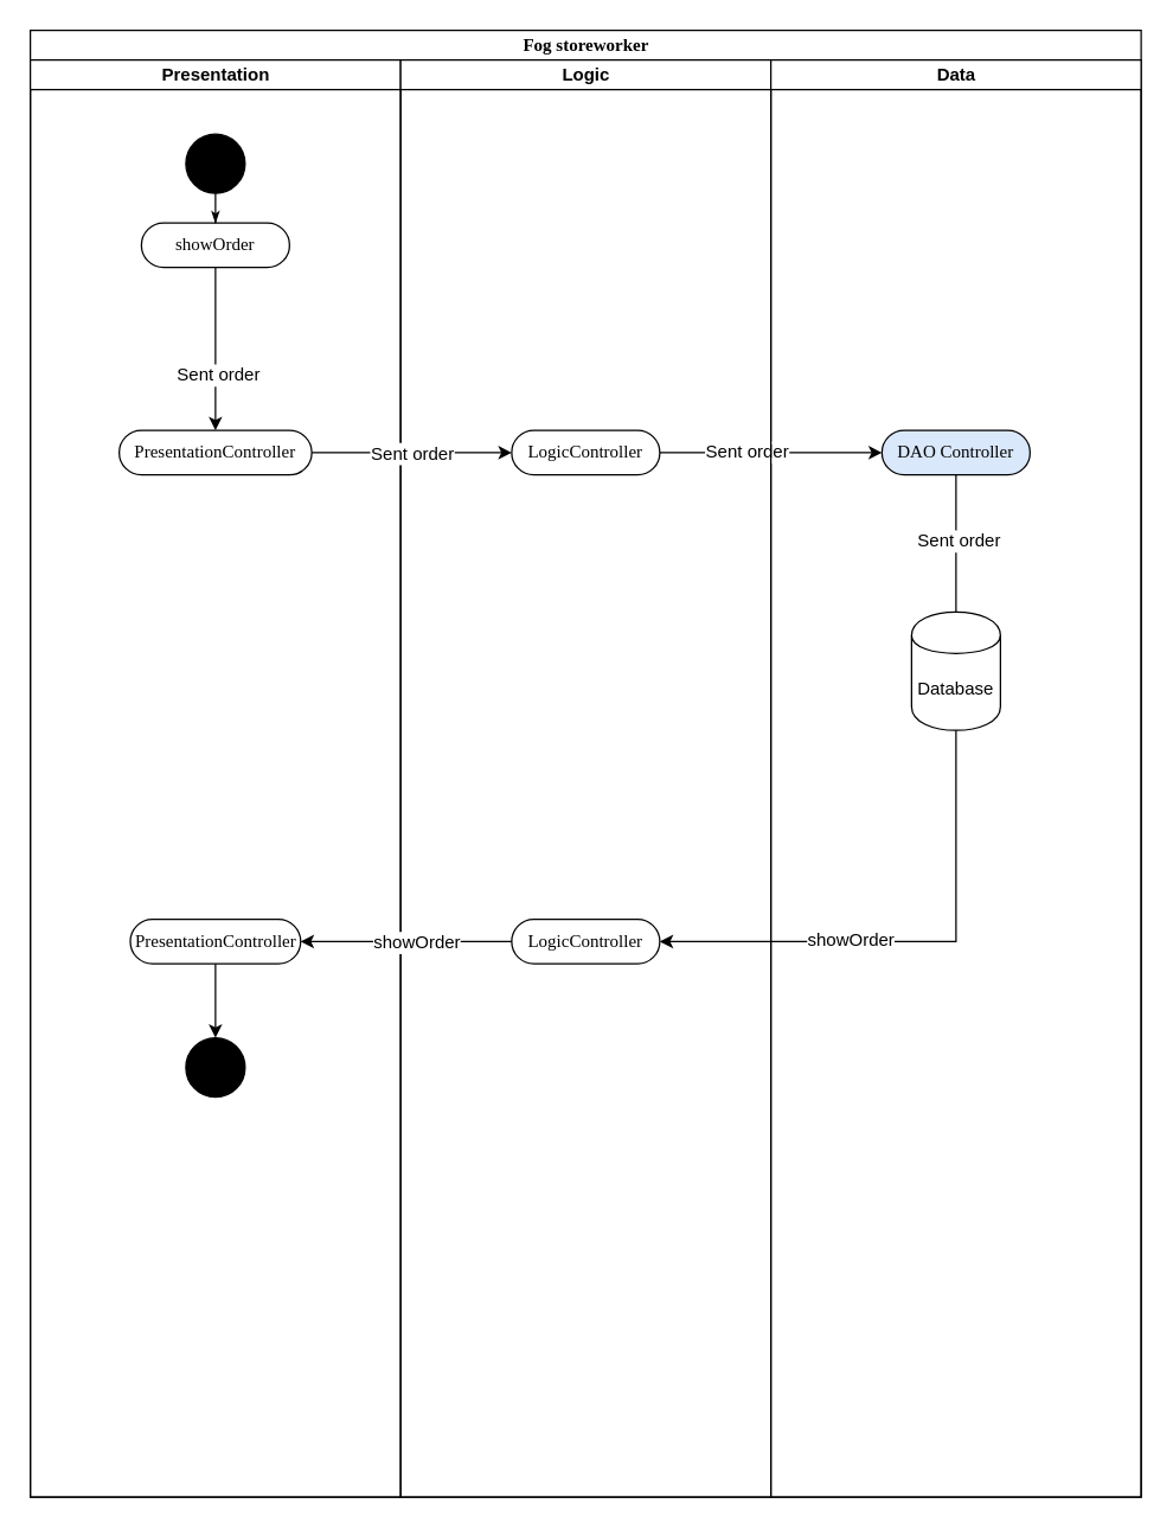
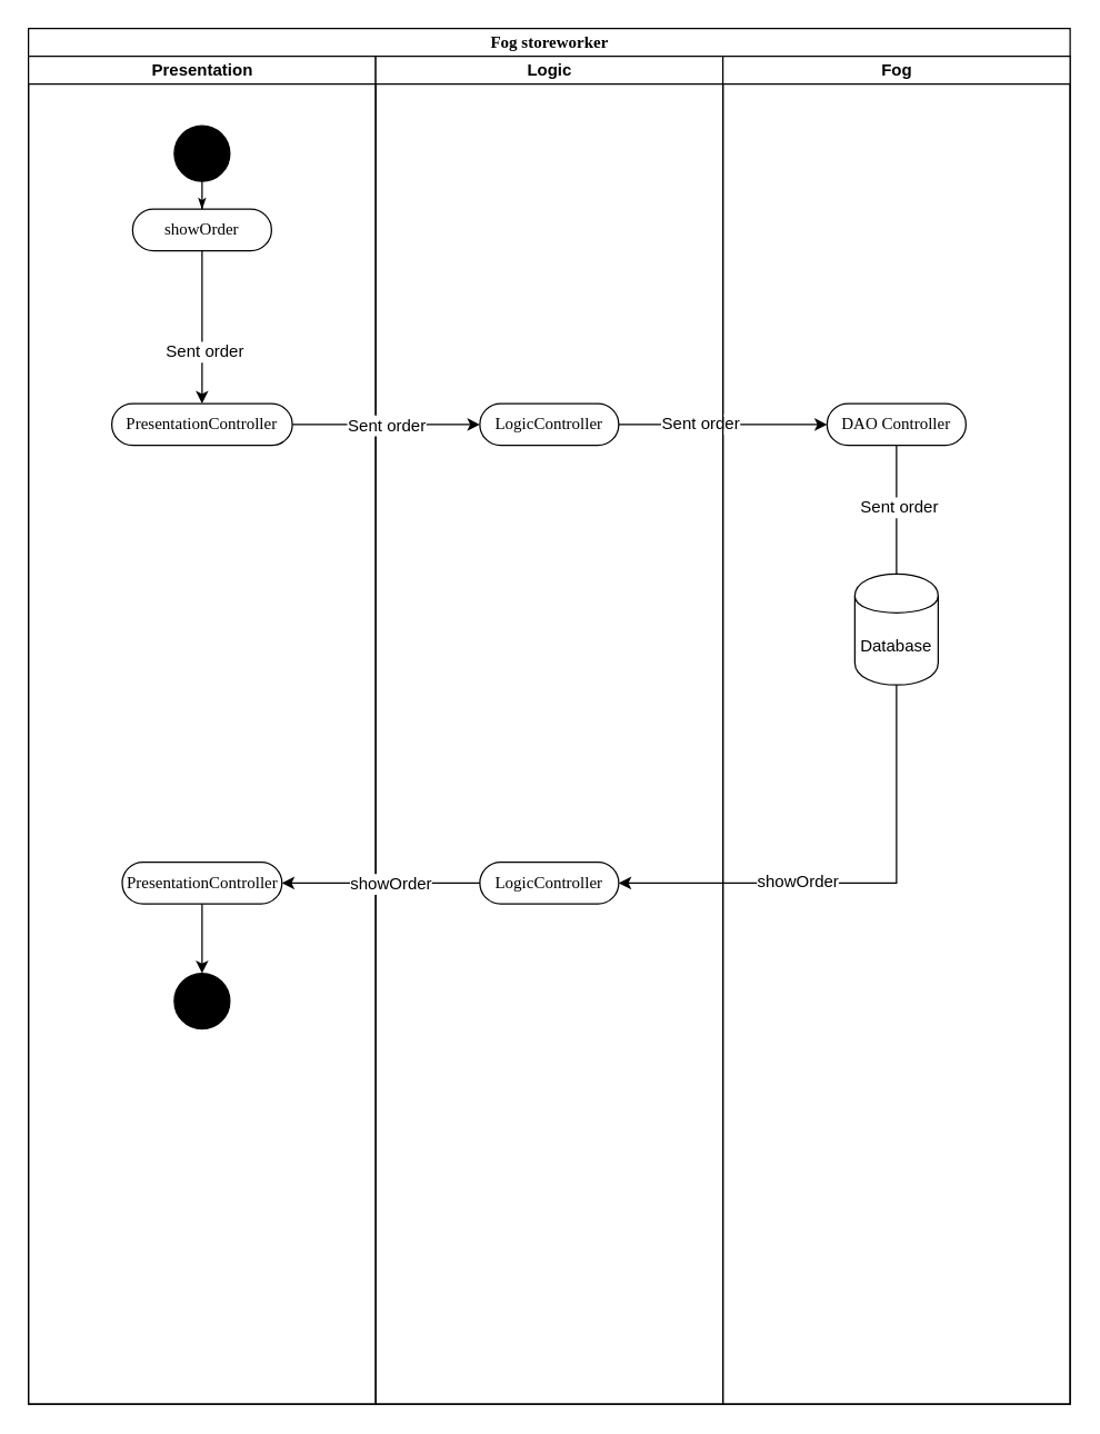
  <mxCell id="0" />
  <mxCell id="1" parent="0" />
  <mxCell id="2" value="Fog storeworker" style="swimlane;html=1;childLayout=stackLayout;startSize=20;rounded=0;shadow=0;comic=0;labelBackgroundColor=none;strokeColor=#000000;strokeWidth=1;fillColor=#ffffff;fontFamily=Verdana;fontSize=12;fontColor=#000000;align=center;" parent="1" vertex="1"><mxGeometry x="20" y="20" width="750" height="990" as="geometry" /></mxCell>
  <mxCell id="3" value="Presentation" style="swimlane;html=1;startSize=20;" parent="2" vertex="1"><mxGeometry y="20" width="250" height="970" as="geometry" /></mxCell>
  <mxCell id="4" value="" style="ellipse;whiteSpace=wrap;html=1;rounded=0;shadow=0;comic=0;labelBackgroundColor=none;strokeColor=#000000;strokeWidth=1;fillColor=#000000;fontFamily=Verdana;fontSize=12;fontColor=#000000;align=center;" parent="3" vertex="1"><mxGeometry x="105" y="50" width="40" height="40" as="geometry" /></mxCell>
  <mxCell id="5" value="showOrder" style="rounded=1;whiteSpace=wrap;html=1;shadow=0;comic=0;labelBackgroundColor=none;strokeColor=#000000;strokeWidth=1;fillColor=#ffffff;fontFamily=Verdana;fontSize=12;fontColor=#000000;align=center;arcSize=50;" parent="3" vertex="1"><mxGeometry x="75" y="110" width="100" height="30" as="geometry" /></mxCell>
  <mxCell id="6" style="edgeStyle=orthogonalEdgeStyle;rounded=0;html=1;labelBackgroundColor=none;startArrow=none;startFill=0;startSize=5;endArrow=classicThin;endFill=1;endSize=5;jettySize=auto;orthogonalLoop=1;strokeColor=#000000;strokeWidth=1;fontFamily=Verdana;fontSize=12;fontColor=#000000;" parent="3" source="4" target="5" edge="1"><mxGeometry relative="1" as="geometry" /></mxCell>
  <mxCell id="7" value="PresentationController" style="rounded=1;whiteSpace=wrap;html=1;shadow=0;comic=0;labelBackgroundColor=none;strokeColor=#000000;strokeWidth=1;fillColor=#ffffff;fontFamily=Verdana;fontSize=12;fontColor=#000000;align=center;arcSize=50;" parent="3" vertex="1"><mxGeometry x="60" y="250" width="130" height="30" as="geometry" /></mxCell>
  <mxCell id="8" value="" style="edgeStyle=orthogonalEdgeStyle;rounded=0;orthogonalLoop=1;jettySize=auto;html=1;" edge="1" parent="3" source="5" target="7"><mxGeometry relative="1" as="geometry"><mxPoint x="125" y="192" as="targetPoint" /></mxGeometry></mxCell>
  <mxCell id="9" value="Sent order" style="text;html=1;resizable=0;points=[];align=center;verticalAlign=middle;labelBackgroundColor=#ffffff;" vertex="1" connectable="0" parent="8"><mxGeometry x="0.309" y="1" relative="1" as="geometry"><mxPoint as="offset" /></mxGeometry></mxCell>
  <mxCell id="10" value="PresentationController" style="rounded=1;whiteSpace=wrap;html=1;shadow=0;comic=0;labelBackgroundColor=none;strokeColor=#000000;strokeWidth=1;fillColor=#ffffff;fontFamily=Verdana;fontSize=12;fontColor=#000000;align=center;arcSize=50;" vertex="1" parent="3"><mxGeometry x="67.5" y="580" width="115" height="30" as="geometry" /></mxCell>
  <mxCell id="11" value="Logic" style="swimlane;html=1;startSize=20;" parent="2" vertex="1"><mxGeometry x="250" y="20" width="250" height="970" as="geometry" /></mxCell>
  <mxCell id="12" value="LogicController" style="rounded=1;whiteSpace=wrap;html=1;shadow=0;comic=0;labelBackgroundColor=none;strokeColor=#000000;strokeWidth=1;fillColor=#ffffff;fontFamily=Verdana;fontSize=12;fontColor=#000000;align=center;arcSize=50;" vertex="1" parent="11"><mxGeometry x="75" y="250" width="100" height="30" as="geometry" /></mxCell>
  <mxCell id="13" value="LogicController" style="rounded=1;whiteSpace=wrap;html=1;shadow=0;comic=0;labelBackgroundColor=none;strokeColor=#000000;strokeWidth=1;fillColor=#ffffff;fontFamily=Verdana;fontSize=12;fontColor=#000000;align=center;arcSize=50;" vertex="1" parent="11"><mxGeometry x="75" y="580" width="100" height="30" as="geometry" /></mxCell>
  <mxCell id="14" value="" style="edgeStyle=orthogonalEdgeStyle;rounded=0;orthogonalLoop=1;jettySize=auto;html=1;" edge="1" parent="2" source="7" target="12"><mxGeometry relative="1" as="geometry" /></mxCell>
  <mxCell id="15" value="Sent order&lt;br&gt;" style="text;html=1;resizable=0;points=[];align=center;verticalAlign=middle;labelBackgroundColor=#ffffff;" vertex="1" connectable="0" parent="14"><mxGeometry x="0.319" y="-1" relative="1" as="geometry"><mxPoint x="-21.5" y="-1" as="offset" /></mxGeometry></mxCell>
  <mxCell id="16" value="" style="edgeStyle=orthogonalEdgeStyle;rounded=0;orthogonalLoop=1;jettySize=auto;html=1;" edge="1" parent="2" source="12" target="21"><mxGeometry relative="1" as="geometry" /></mxCell>
  <mxCell id="17" value="Sent order&lt;br&gt;" style="text;html=1;resizable=0;points=[];align=center;verticalAlign=middle;labelBackgroundColor=#ffffff;" vertex="1" connectable="0" parent="16"><mxGeometry x="-0.227" y="1" relative="1" as="geometry"><mxPoint as="offset" /></mxGeometry></mxCell>
- <mxCell id="18" value="Data" style="swimlane;html=1;startSize=20;" parent="2" vertex="1"><mxGeometry x="500" y="20" width="250" height="970" as="geometry" /></mxCell>
+ <mxCell id="18" value="Fog" style="swimlane;html=1;startSize=20;" parent="2" vertex="1"><mxGeometry x="500" y="20" width="250" height="970" as="geometry" /></mxCell>
  <mxCell id="19" value="" style="edgeStyle=orthogonalEdgeStyle;rounded=0;orthogonalLoop=1;jettySize=auto;html=1;" edge="1" parent="18" source="21"><mxGeometry relative="1" as="geometry"><mxPoint x="125" y="410" as="targetPoint" /></mxGeometry></mxCell>
  <mxCell id="20" value="Sent order&lt;br&gt;" style="text;html=1;resizable=0;points=[];align=center;verticalAlign=middle;labelBackgroundColor=#ffffff;" vertex="1" connectable="0" parent="19"><mxGeometry x="-0.323" y="1" relative="1" as="geometry"><mxPoint as="offset" /></mxGeometry></mxCell>
- <mxCell id="21" value="DAO Controller" style="rounded=1;whiteSpace=wrap;html=1;shadow=0;comic=0;labelBackgroundColor=none;strokeColor=#000000;strokeWidth=1;fillColor=#dae8fc;fontFamily=Verdana;fontSize=12;fontColor=#000000;align=center;arcSize=50;" vertex="1" parent="18"><mxGeometry x="75" y="250" width="100" height="30" as="geometry" /></mxCell>
+ <mxCell id="21" value="DAO Controller" style="rounded=1;whiteSpace=wrap;html=1;shadow=0;comic=0;labelBackgroundColor=none;strokeColor=#000000;strokeWidth=1;fillColor=#ffffff;fontFamily=Verdana;fontSize=12;fontColor=#000000;align=center;arcSize=50;" vertex="1" parent="18"><mxGeometry x="75" y="250" width="100" height="30" as="geometry" /></mxCell>
  <mxCell id="22" value="&lt;span&gt;Database&lt;/span&gt;" style="shape=cylinder;whiteSpace=wrap;html=1;boundedLbl=1;backgroundOutline=1;" vertex="1" parent="18"><mxGeometry x="95" y="372.5" width="60" height="80" as="geometry" /></mxCell>
  <mxCell id="23" value="" style="edgeStyle=orthogonalEdgeStyle;rounded=0;orthogonalLoop=1;jettySize=auto;html=1;" edge="1" parent="2" source="13" target="10"><mxGeometry relative="1" as="geometry" /></mxCell>
  <mxCell id="24" value="showOrder" style="text;html=1;resizable=0;points=[];align=center;verticalAlign=middle;labelBackgroundColor=#ffffff;" vertex="1" connectable="0" parent="23"><mxGeometry x="-0.256" y="1" relative="1" as="geometry"><mxPoint x="-12" y="-1" as="offset" /></mxGeometry></mxCell>
  <mxCell id="25" value="" style="edgeStyle=orthogonalEdgeStyle;rounded=0;orthogonalLoop=1;jettySize=auto;html=1;entryX=1;entryY=0.5;entryDx=0;entryDy=0;" edge="1" parent="2" source="22" target="13"><mxGeometry relative="1" as="geometry"><mxPoint x="610" y="630" as="targetPoint" /><Array as="points"><mxPoint x="625" y="615" /></Array></mxGeometry></mxCell>
  <mxCell id="26" value="showOrder" style="text;html=1;resizable=0;points=[];align=center;verticalAlign=middle;labelBackgroundColor=#ffffff;" vertex="1" connectable="0" parent="25"><mxGeometry x="0.258" y="-2" relative="1" as="geometry"><mxPoint x="1" as="offset" /></mxGeometry></mxCell>
  <mxCell id="27" value="" style="ellipse;whiteSpace=wrap;html=1;rounded=0;shadow=0;comic=0;labelBackgroundColor=none;strokeColor=#000000;strokeWidth=1;fillColor=#000000;fontFamily=Verdana;fontSize=12;fontColor=#000000;align=center;" vertex="1" parent="1"><mxGeometry x="125" y="700" width="40" height="40" as="geometry" /></mxCell>
  <mxCell id="28" value="" style="edgeStyle=orthogonalEdgeStyle;rounded=0;orthogonalLoop=1;jettySize=auto;html=1;" edge="1" parent="1" source="10" target="27"><mxGeometry relative="1" as="geometry" /></mxCell>
